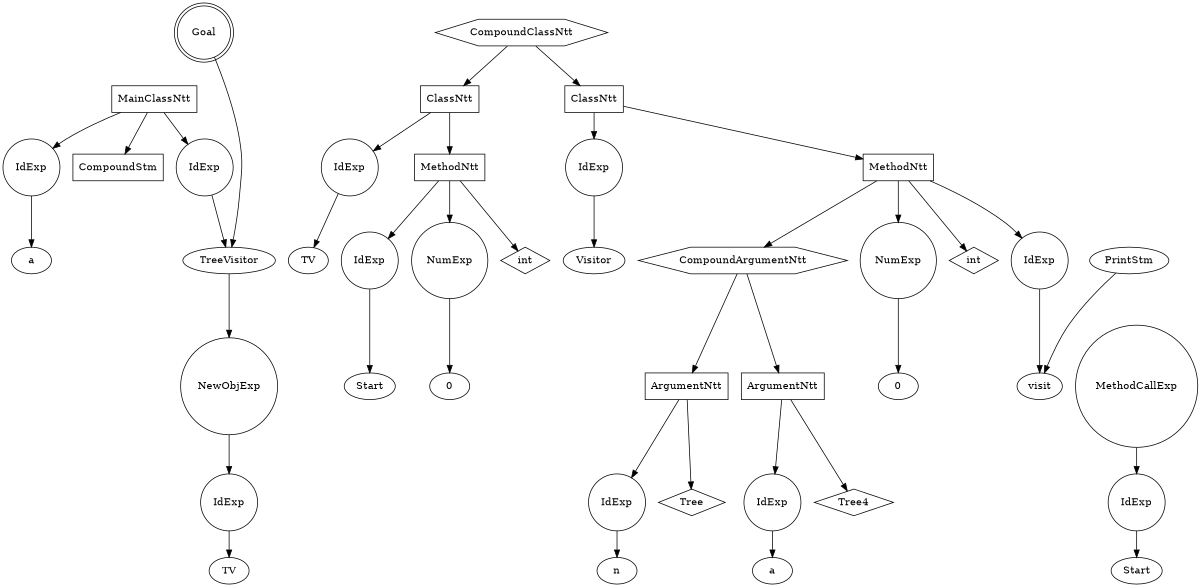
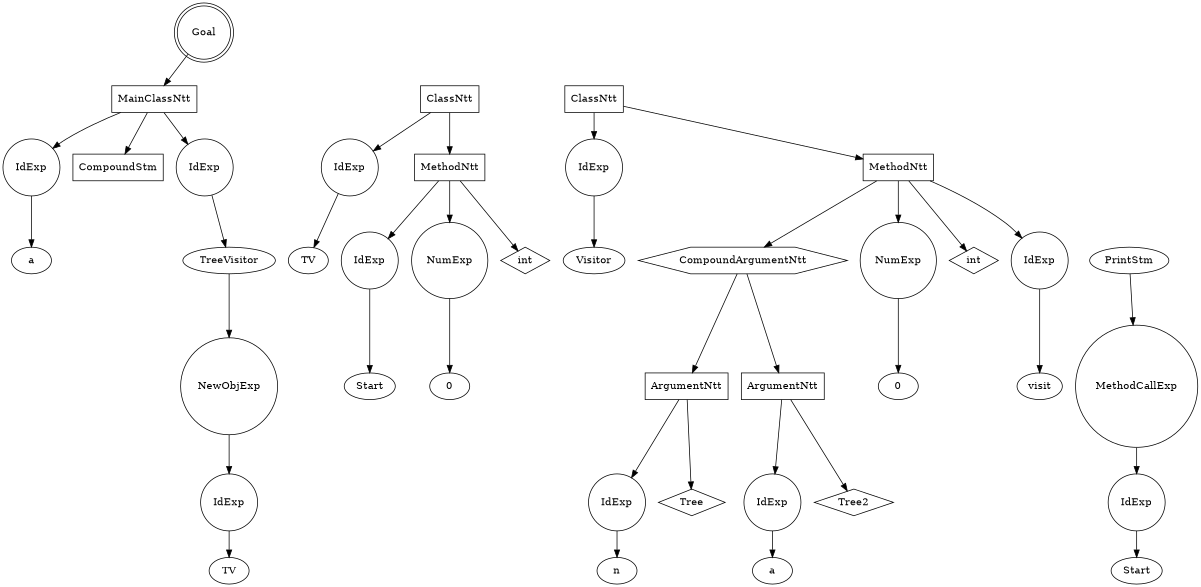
  digraph {
    node [shape=circle]
    n1 [label=Goal shape=doublecircle]
    n2 [label=MainClassNtt shape=box]
    n3 [label=IdExp]
    n4 [label=IdExp]
    n5 [label=CompoundStm shape=polygon]
-   n6 [label=CompoundClassNtt shape=hexagon]
    n7 [label=ClassNtt shape=box]
    n8 [label=ClassNtt shape=box]
    n9 [label=TreeVisitor shape=""]
    n10 [label=a shape=""]
    n11 [label=NewObjExp]
    n12 [label=PrintStm shape=ellipse]
    n13 [label=MethodCallExp]
    n14 [label=IdExp]
    n15 [label=IdExp]
    n16 [label=Start shape=""]
    n17 [label=TV shape=""]
    n18 [label=IdExp]
    n19 [label=MethodNtt shape=box]
    n20 [label=IdExp]
    n21 [label=MethodNtt shape=box]
    n22 [label=TV shape=""]
    n23 [label=int shape=diamond]
    n24 [label=IdExp]
    n25 [label=NumExp]
    n26 [label=Start shape=""]
    n27 [label=0 shape=""]
    n28 [label=Visitor shape=""]
    n29 [label=int shape=diamond]
    n30 [label=IdExp]
    n31 [label=CompoundArgumentNtt shape=hexagon]
    n32 [label=NumExp]
    n33 [label=visit shape=""]
    n34 [label=ArgumentNtt shape=box]
    n35 [label=ArgumentNtt shape=box]
    n36 [label=0 shape=""]
    n37 [label=Tree shape=diamond]
    n38 [label=IdExp]
-   n39 [label=Tree4 shape=diamond]
+   n39 [label=Tree2 shape=diamond]
    n40 [label=IdExp]
    n41 [label=n shape=""]
    n42 [label=a shape=""]
-   n1 -> n9
+   n1 -> n2
    n2 -> n3
    n2 -> n4
    n2 -> n5
    n3 -> n9
    n4 -> n10
-   n6 -> n7
-   n6 -> n8
    n7 -> n18
    n7 -> n19
    n8 -> n20
    n8 -> n21
    n9 -> n11
    n11 -> n15
-   n12 -> n33
+   n12 -> n13
    n13 -> n14
    n14 -> n16
    n15 -> n17
    n18 -> n22
    n19 -> n23
    n19 -> n24
    n19 -> n25
    n20 -> n28
    n21 -> n29
    n21 -> n30
    n21 -> n31
    n21 -> n32
    n24 -> n26
    n25 -> n27
    n30 -> n33
    n31 -> n34
    n31 -> n35
    n32 -> n36
    n34 -> n37
    n34 -> n38
    n35 -> n39
    n35 -> n40
    n38 -> n41
    n40 -> n42
  }
